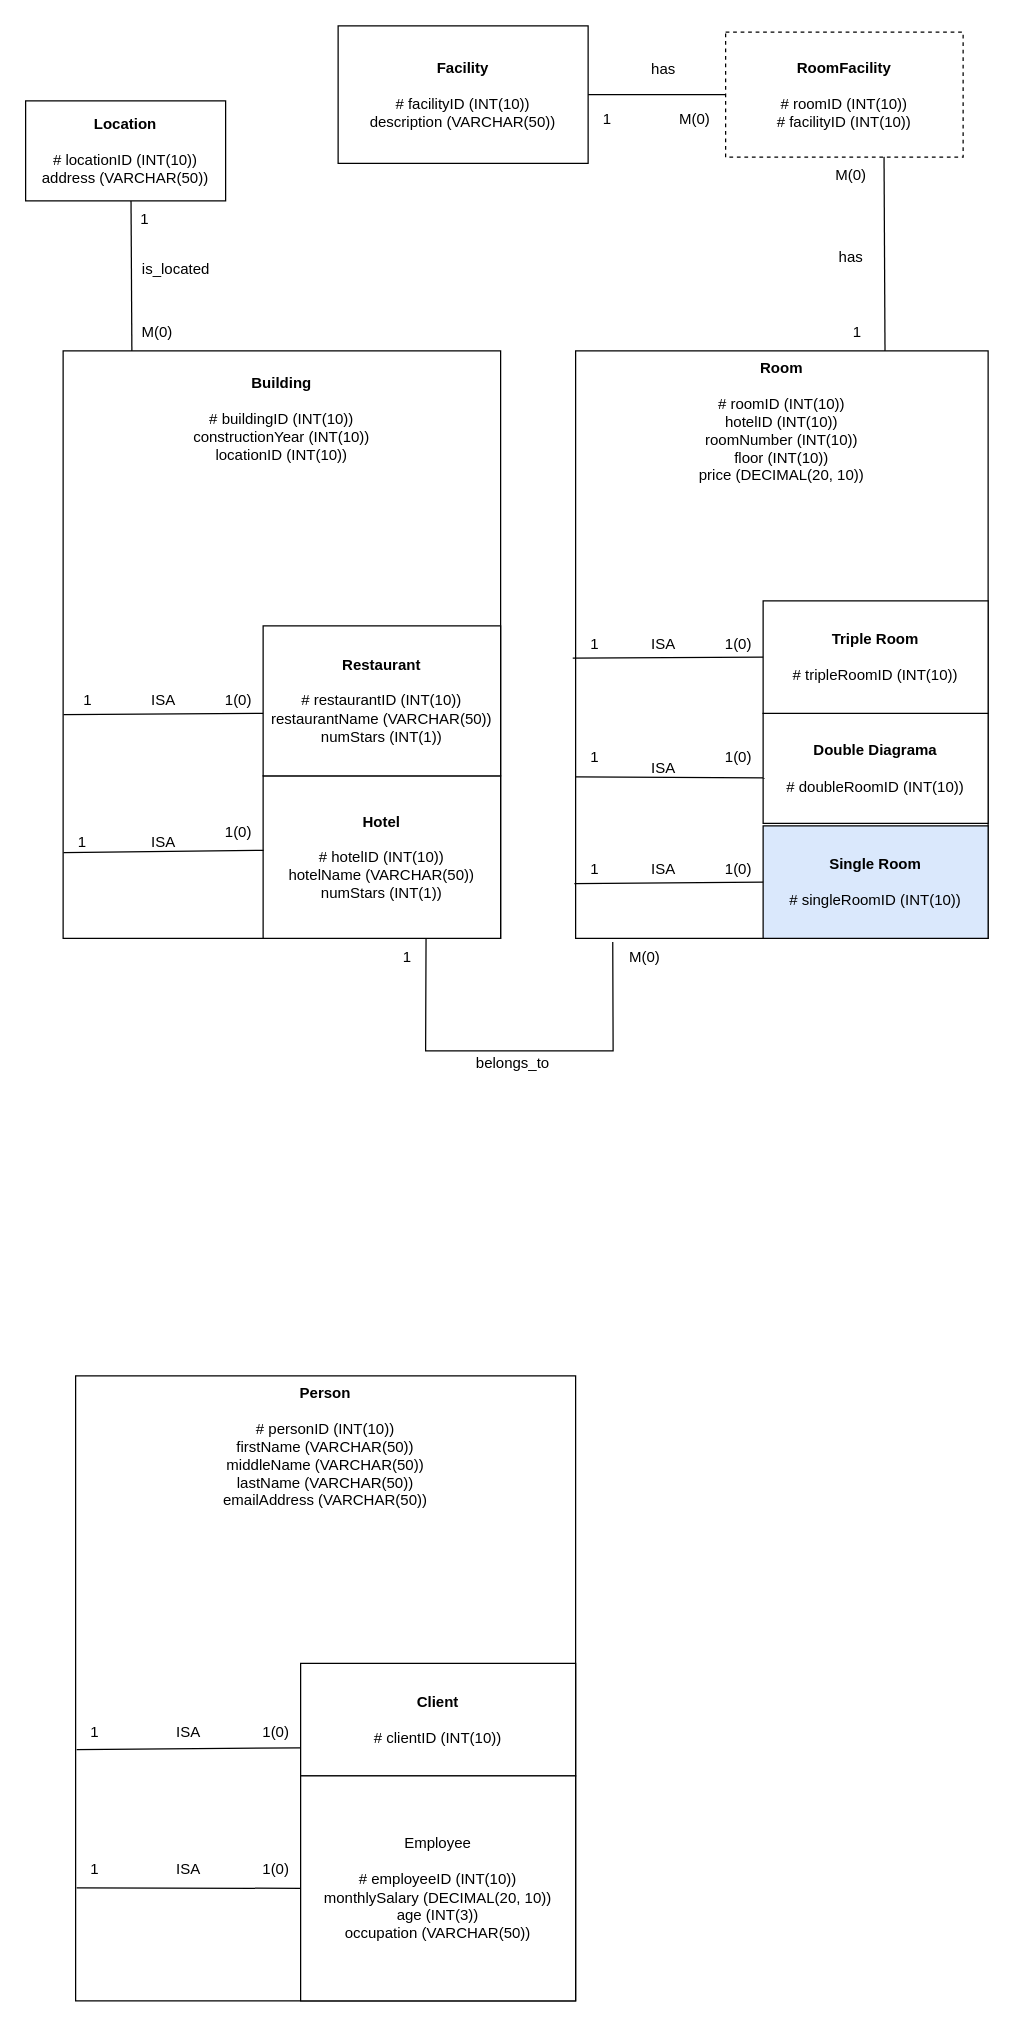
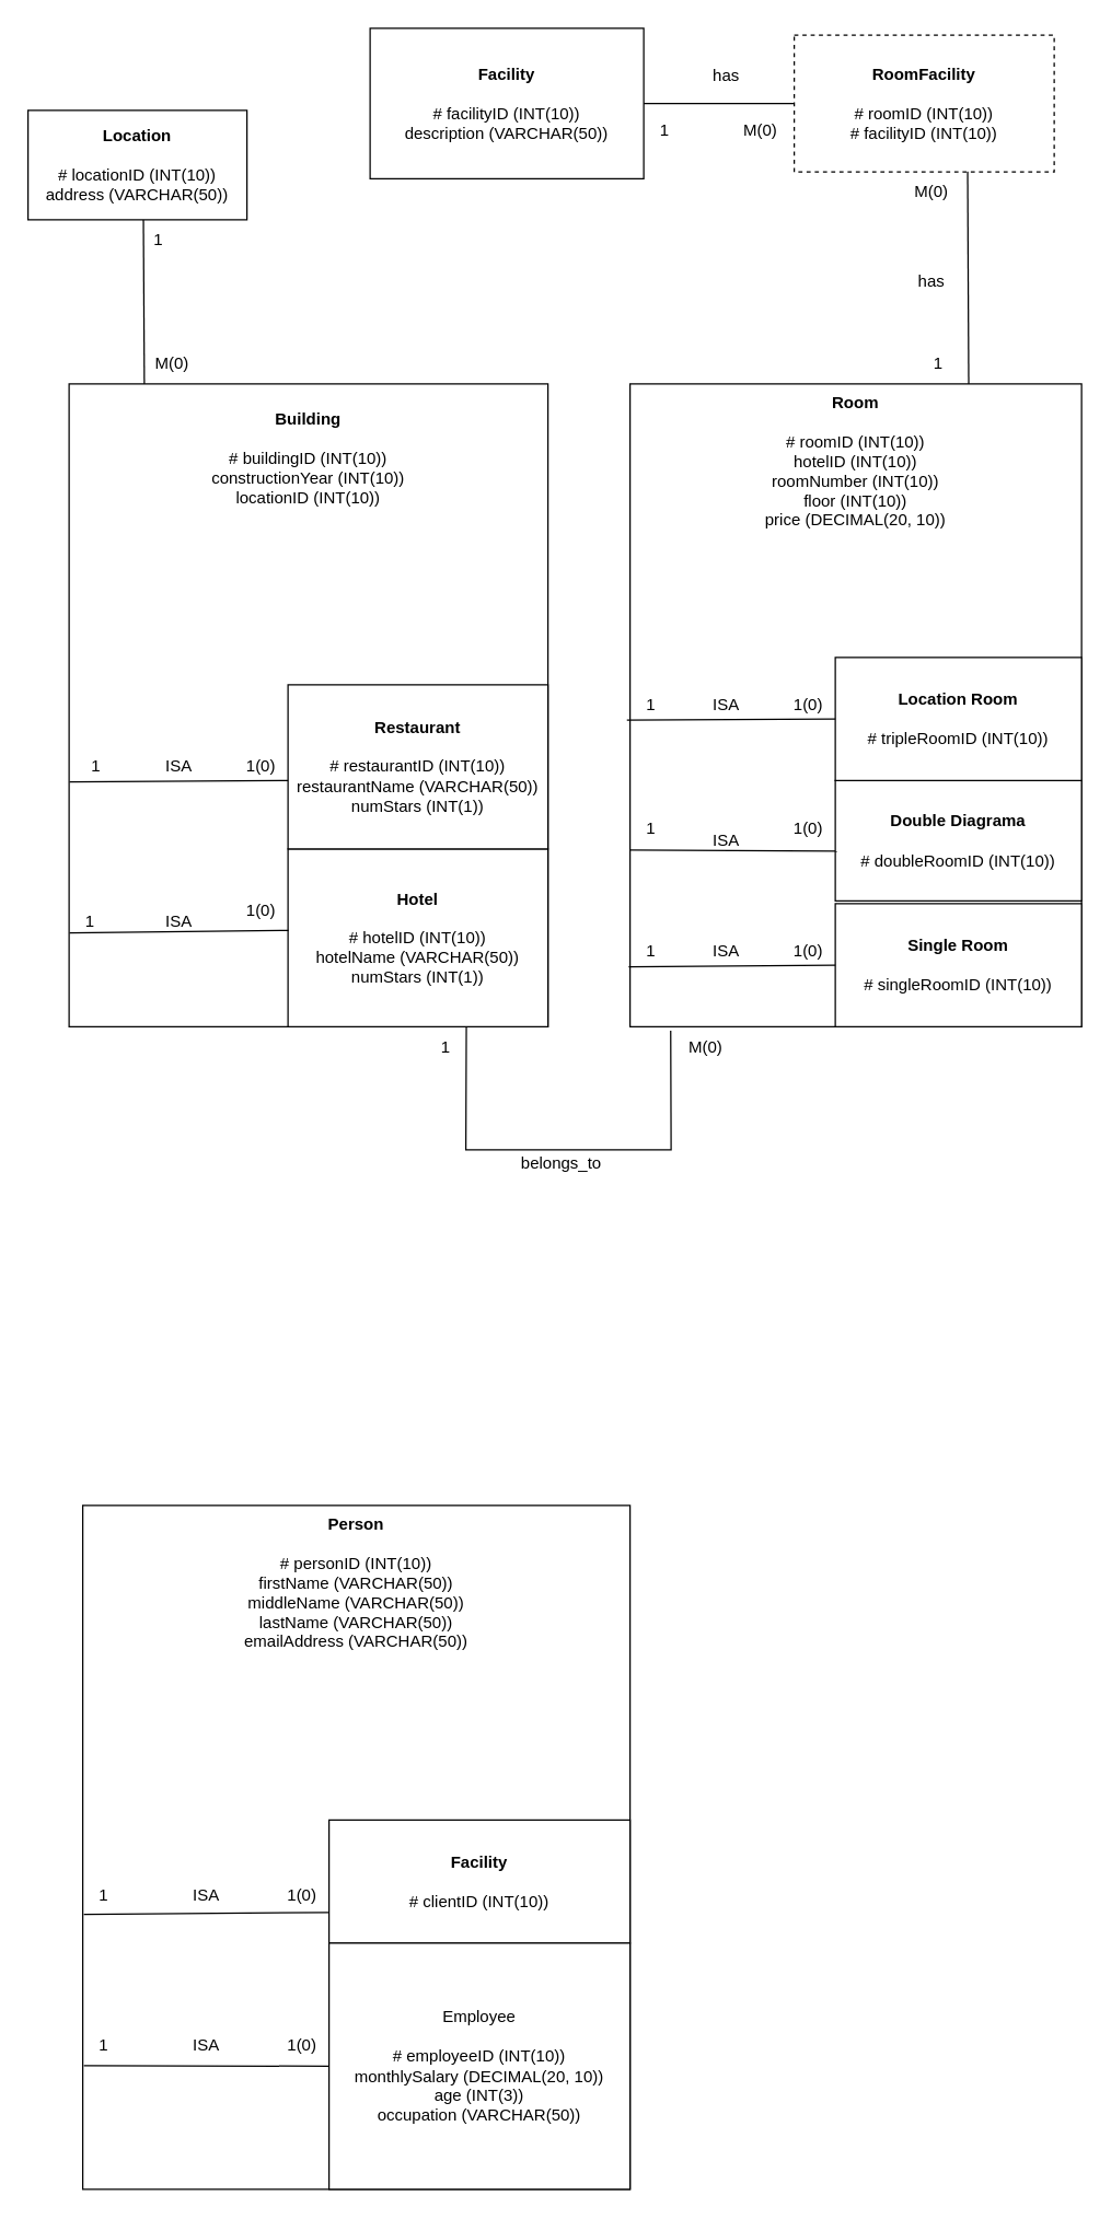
  <mxCell id="0" />
  <mxCell id="1" parent="0" />
  <mxCell id="2" value="&lt;b&gt;Location&lt;/b&gt;&lt;br&gt;&lt;br&gt;# locationID (INT(10))&lt;br&gt;address (VARCHAR(50))" style="rounded=0;whiteSpace=wrap;html=1;verticalAlign=middle;" parent="1" vertex="1"><mxGeometry x="20" y="80" width="160" height="80" as="geometry" /></mxCell>
  <mxCell id="3" value="&lt;b&gt;Facility&lt;/b&gt;&lt;br&gt;&lt;br&gt;# facilityID (INT(10))&lt;br&gt;description (VARCHAR(50))" style="rounded=0;whiteSpace=wrap;html=1;" parent="1" vertex="1"><mxGeometry x="270" y="20" width="200" height="110" as="geometry" /></mxCell>
  <mxCell id="4" value="&lt;p style=&quot;line-height: 120%;&quot;&gt;&lt;b&gt;Building&lt;/b&gt;&lt;br&gt;&lt;br&gt;# buildingID (INT(10))&lt;br&gt;constructionYear (INT(10))&lt;br&gt;locationID (INT(10))&lt;/p&gt;" style="rounded=0;whiteSpace=wrap;html=1;align=center;verticalAlign=top;" parent="1" vertex="1"><mxGeometry x="50" y="280" width="350" height="470" as="geometry" /></mxCell>
  <mxCell id="5" value="" style="endArrow=none;html=1;rounded=0;exitX=0.25;exitY=1;exitDx=0;exitDy=0;entryX=0.144;entryY=0.006;entryDx=0;entryDy=0;entryPerimeter=0;" parent="1" target="6" edge="1"><mxGeometry width="50" height="50" relative="1" as="geometry"><mxPoint x="105" y="280" as="sourcePoint" /><mxPoint x="101" y="160" as="targetPoint" /></mxGeometry></mxCell>
  <mxCell id="6" value="1" style="text;html=1;align=center;verticalAlign=middle;resizable=0;points=[];autosize=1;strokeColor=none;fillColor=none;" parent="1" vertex="1"><mxGeometry x="100" y="160" width="30" height="30" as="geometry" /></mxCell>
- <mxCell id="7" value="is_located" style="text;html=1;align=center;verticalAlign=middle;resizable=0;points=[];autosize=1;strokeColor=none;fillColor=none;" parent="1" vertex="1"><mxGeometry x="100" y="200" width="80" height="30" as="geometry" /></mxCell>
  <mxCell id="8" value="&lt;b&gt;Hotel&lt;/b&gt;&lt;br&gt;&lt;br&gt;# hotelID (INT(10))&lt;br&gt;hotelName (VARCHAR(50))&lt;br&gt;numStars (INT(1))" style="rounded=0;whiteSpace=wrap;html=1;" parent="1" vertex="1"><mxGeometry x="210" y="620" width="190" height="130" as="geometry" /></mxCell>
  <mxCell id="9" value="M(0)" style="text;html=1;align=center;verticalAlign=middle;resizable=0;points=[];autosize=1;strokeColor=none;fillColor=none;" parent="1" vertex="1"><mxGeometry x="100" y="250" width="50" height="30" as="geometry" /></mxCell>
  <mxCell id="10" value="&lt;b&gt;Restaurant&lt;/b&gt;&lt;br&gt;&lt;br&gt;# restaurantID (INT(10))&lt;br&gt;restaurantName (VARCHAR(50))&lt;br&gt;numStars (INT(1))" style="rounded=0;whiteSpace=wrap;html=1;" parent="1" vertex="1"><mxGeometry x="210" y="500" width="190" height="120" as="geometry" /></mxCell>
  <mxCell id="11" value="" style="endArrow=none;html=1;rounded=0;exitX=0.001;exitY=0.619;exitDx=0;exitDy=0;exitPerimeter=0;" parent="1" source="4" edge="1"><mxGeometry width="50" height="50" relative="1" as="geometry"><mxPoint x="300" y="620" as="sourcePoint" /><mxPoint x="210" y="570" as="targetPoint" /></mxGeometry></mxCell>
  <mxCell id="12" value="1" style="text;html=1;strokeColor=none;fillColor=none;align=center;verticalAlign=middle;whiteSpace=wrap;rounded=0;" parent="1" vertex="1"><mxGeometry x="40" y="545" width="60" height="30" as="geometry" /></mxCell>
  <mxCell id="13" value="1(0)" style="text;html=1;align=center;verticalAlign=middle;resizable=0;points=[];autosize=1;strokeColor=none;fillColor=none;" parent="1" vertex="1"><mxGeometry x="170" y="545" width="40" height="30" as="geometry" /></mxCell>
  <mxCell id="14" value="ISA" style="text;html=1;align=center;verticalAlign=middle;resizable=0;points=[];autosize=1;strokeColor=none;fillColor=none;" parent="1" vertex="1"><mxGeometry x="110" y="545" width="40" height="30" as="geometry" /></mxCell>
  <mxCell id="15" value="" style="endArrow=none;html=1;rounded=0;exitX=0.001;exitY=0.854;exitDx=0;exitDy=0;exitPerimeter=0;entryX=0.002;entryY=0.458;entryDx=0;entryDy=0;entryPerimeter=0;" parent="1" source="4" target="8" edge="1"><mxGeometry width="50" height="50" relative="1" as="geometry"><mxPoint x="300" y="630" as="sourcePoint" /><mxPoint x="350" y="580" as="targetPoint" /></mxGeometry></mxCell>
  <mxCell id="16" value="ISA" style="text;html=1;align=center;verticalAlign=middle;resizable=0;points=[];autosize=1;strokeColor=none;fillColor=none;" parent="1" vertex="1"><mxGeometry x="110" y="658" width="40" height="30" as="geometry" /></mxCell>
  <mxCell id="17" value="1" style="text;html=1;align=center;verticalAlign=middle;resizable=0;points=[];autosize=1;strokeColor=none;fillColor=none;" parent="1" vertex="1"><mxGeometry x="50" y="658" width="30" height="30" as="geometry" /></mxCell>
  <mxCell id="18" value="1(0)" style="text;html=1;align=center;verticalAlign=middle;resizable=0;points=[];autosize=1;strokeColor=none;fillColor=none;" parent="1" vertex="1"><mxGeometry x="170" y="650" width="40" height="30" as="geometry" /></mxCell>
  <mxCell id="19" value="&lt;b&gt;Room&lt;/b&gt;&lt;br&gt;&lt;br&gt;# roomID (INT(10))&lt;br&gt;hotelID (INT(10))&lt;br&gt;roomNumber (INT(10))&lt;br&gt;floor (INT(10))&lt;br&gt;price (DECIMAL(20, 10))" style="rounded=0;whiteSpace=wrap;html=1;verticalAlign=top;" parent="1" vertex="1"><mxGeometry x="460" y="280" width="330" height="470" as="geometry" /></mxCell>
  <mxCell id="20" value="" style="endArrow=none;html=1;rounded=0;entryX=0.09;entryY=1.006;entryDx=0;entryDy=0;entryPerimeter=0;exitX=0.686;exitY=0.997;exitDx=0;exitDy=0;exitPerimeter=0;" parent="1" source="8" target="19" edge="1"><mxGeometry width="50" height="50" relative="1" as="geometry"><mxPoint x="300" y="840" as="sourcePoint" /><mxPoint x="540" y="520" as="targetPoint" /><Array as="points"><mxPoint x="340" y="840" /><mxPoint x="490" y="840" /></Array></mxGeometry></mxCell>
  <mxCell id="21" value="belongs_to" style="text;html=1;strokeColor=none;fillColor=none;align=center;verticalAlign=middle;whiteSpace=wrap;rounded=0;" parent="1" vertex="1"><mxGeometry x="380" y="835" width="60" height="30" as="geometry" /></mxCell>
- <mxCell id="22" value="&lt;b&gt;Single Room&lt;/b&gt;&lt;br&gt;&lt;br&gt;# singleRoomID (INT(10))" style="rounded=0;whiteSpace=wrap;html=1;fillColor=#dae8fc;" parent="1" vertex="1"><mxGeometry x="610" y="660" width="180" height="90" as="geometry" /></mxCell>
+ <mxCell id="22" value="&lt;b&gt;Single Room&lt;/b&gt;&lt;br&gt;&lt;br&gt;# singleRoomID (INT(10))" style="rounded=0;whiteSpace=wrap;html=1;" parent="1" vertex="1"><mxGeometry x="610" y="660" width="180" height="90" as="geometry" /></mxCell>
  <mxCell id="23" value="&lt;b&gt;Double Diagrama&lt;/b&gt;&lt;br&gt;&lt;br&gt;# doubleRoomID (INT(10))" style="rounded=0;whiteSpace=wrap;html=1;" parent="1" vertex="1"><mxGeometry x="610" y="570" width="180" height="88" as="geometry" /></mxCell>
- <mxCell id="24" value="&lt;b&gt;Triple Room&lt;/b&gt;&lt;br&gt;&lt;br&gt;# tripleRoomID (INT(10))" style="rounded=0;whiteSpace=wrap;html=1;" parent="1" vertex="1"><mxGeometry x="610" y="480" width="180" height="90" as="geometry" /></mxCell>
+ <mxCell id="24" value="&lt;b&gt;Location Room&lt;/b&gt;&lt;br&gt;&lt;br&gt;# tripleRoomID (INT(10))" style="rounded=0;whiteSpace=wrap;html=1;" parent="1" vertex="1"><mxGeometry x="610" y="480" width="180" height="90" as="geometry" /></mxCell>
  <mxCell id="25" value="" style="endArrow=none;html=1;rounded=0;entryX=0;entryY=0.5;entryDx=0;entryDy=0;exitX=-0.007;exitY=0.523;exitDx=0;exitDy=0;exitPerimeter=0;" parent="1" source="19" target="24" edge="1"><mxGeometry width="50" height="50" relative="1" as="geometry"><mxPoint x="490" y="570" as="sourcePoint" /><mxPoint x="540" y="520" as="targetPoint" /></mxGeometry></mxCell>
  <mxCell id="26" value="" style="endArrow=none;html=1;rounded=0;entryX=0.008;entryY=0.587;entryDx=0;entryDy=0;entryPerimeter=0;exitX=-0.003;exitY=1.029;exitDx=0;exitDy=0;exitPerimeter=0;" parent="1" source="32" target="23" edge="1"><mxGeometry width="50" height="50" relative="1" as="geometry"><mxPoint x="490" y="570" as="sourcePoint" /><mxPoint x="540" y="520" as="targetPoint" /></mxGeometry></mxCell>
  <mxCell id="27" value="" style="endArrow=none;html=1;rounded=0;entryX=0;entryY=0.5;entryDx=0;entryDy=0;exitX=-0.003;exitY=0.907;exitDx=0;exitDy=0;exitPerimeter=0;" parent="1" source="19" target="22" edge="1"><mxGeometry width="50" height="50" relative="1" as="geometry"><mxPoint x="490" y="570" as="sourcePoint" /><mxPoint x="540" y="520" as="targetPoint" /></mxGeometry></mxCell>
  <mxCell id="28" value="ISA" style="text;html=1;align=center;verticalAlign=middle;resizable=0;points=[];autosize=1;strokeColor=none;fillColor=none;" parent="1" vertex="1"><mxGeometry x="510" y="500" width="40" height="30" as="geometry" /></mxCell>
  <mxCell id="29" value="ISA" style="text;html=1;align=center;verticalAlign=middle;resizable=0;points=[];autosize=1;strokeColor=none;fillColor=none;" parent="1" vertex="1"><mxGeometry x="510" y="599" width="40" height="30" as="geometry" /></mxCell>
  <mxCell id="30" value="ISA" style="text;html=1;align=center;verticalAlign=middle;resizable=0;points=[];autosize=1;strokeColor=none;fillColor=none;" parent="1" vertex="1"><mxGeometry x="510" y="680" width="40" height="30" as="geometry" /></mxCell>
  <mxCell id="31" value="1" style="text;html=1;align=center;verticalAlign=middle;resizable=0;points=[];autosize=1;strokeColor=none;fillColor=none;" parent="1" vertex="1"><mxGeometry x="460" y="500" width="30" height="30" as="geometry" /></mxCell>
  <mxCell id="32" value="1" style="text;html=1;align=center;verticalAlign=middle;resizable=0;points=[];autosize=1;strokeColor=none;fillColor=none;" parent="1" vertex="1"><mxGeometry x="460" y="590" width="30" height="30" as="geometry" /></mxCell>
  <mxCell id="33" value="1" style="text;html=1;align=center;verticalAlign=middle;resizable=0;points=[];autosize=1;strokeColor=none;fillColor=none;" parent="1" vertex="1"><mxGeometry x="460" y="680" width="30" height="30" as="geometry" /></mxCell>
  <mxCell id="34" value="1(0)" style="text;html=1;align=center;verticalAlign=middle;resizable=0;points=[];autosize=1;strokeColor=none;fillColor=none;" parent="1" vertex="1"><mxGeometry x="570" y="500" width="40" height="30" as="geometry" /></mxCell>
  <mxCell id="35" value="1(0)" style="text;html=1;align=center;verticalAlign=middle;resizable=0;points=[];autosize=1;strokeColor=none;fillColor=none;" parent="1" vertex="1"><mxGeometry x="570" y="590" width="40" height="30" as="geometry" /></mxCell>
  <mxCell id="36" value="1(0)" style="text;html=1;align=center;verticalAlign=middle;resizable=0;points=[];autosize=1;strokeColor=none;fillColor=none;" parent="1" vertex="1"><mxGeometry x="570" y="680" width="40" height="30" as="geometry" /></mxCell>
  <mxCell id="37" value="&lt;b&gt;Person&lt;/b&gt;&lt;br&gt;&lt;br&gt;# personID (INT(10))&lt;br&gt;firstName (VARCHAR(50))&lt;br&gt;middleName (VARCHAR(50))&lt;br&gt;lastName (VARCHAR(50))&lt;br&gt;emailAddress (VARCHAR(50))&lt;br&gt;" style="rounded=0;whiteSpace=wrap;html=1;verticalAlign=top;" parent="1" vertex="1"><mxGeometry x="60" y="1100" width="400" height="500" as="geometry" /></mxCell>
- <mxCell id="38" value="&lt;b&gt;Client&lt;/b&gt;&lt;br&gt;&lt;br&gt;# clientID (INT(10))" style="rounded=0;whiteSpace=wrap;html=1;" parent="1" vertex="1"><mxGeometry x="240" y="1330" width="220" height="90" as="geometry" /></mxCell>
+ <mxCell id="38" value="&lt;b&gt;Facility&lt;/b&gt;&lt;br&gt;&lt;br&gt;# clientID (INT(10))" style="rounded=0;whiteSpace=wrap;html=1;" parent="1" vertex="1"><mxGeometry x="240" y="1330" width="220" height="90" as="geometry" /></mxCell>
  <mxCell id="39" value="Employee&lt;br&gt;&lt;br&gt;# employeeID (INT(10))&lt;br&gt;monthlySalary (DECIMAL(20, 10))&lt;br&gt;age (INT(3))&lt;br&gt;occupation (VARCHAR(50))" style="rounded=0;whiteSpace=wrap;html=1;" parent="1" vertex="1"><mxGeometry x="240" y="1420" width="220" height="180" as="geometry" /></mxCell>
  <mxCell id="40" value="" style="endArrow=none;html=1;rounded=0;entryX=0;entryY=0.5;entryDx=0;entryDy=0;exitX=0.002;exitY=0.819;exitDx=0;exitDy=0;exitPerimeter=0;" parent="1" source="37" target="39" edge="1"><mxGeometry width="50" height="50" relative="1" as="geometry"><mxPoint x="340" y="1610" as="sourcePoint" /><mxPoint x="390" y="1560" as="targetPoint" /></mxGeometry></mxCell>
  <mxCell id="41" value="ISA" style="text;html=1;align=center;verticalAlign=middle;resizable=0;points=[];autosize=1;strokeColor=none;fillColor=none;" parent="1" vertex="1"><mxGeometry x="130" y="1480" width="40" height="30" as="geometry" /></mxCell>
  <mxCell id="42" value="ISA" style="text;html=1;align=center;verticalAlign=middle;resizable=0;points=[];autosize=1;strokeColor=none;fillColor=none;" parent="1" vertex="1"><mxGeometry x="130" y="1370" width="40" height="30" as="geometry" /></mxCell>
  <mxCell id="43" value="" style="endArrow=none;html=1;rounded=0;entryX=0;entryY=0.75;entryDx=0;entryDy=0;exitX=0.002;exitY=0.598;exitDx=0;exitDy=0;exitPerimeter=0;" parent="1" source="37" target="38" edge="1"><mxGeometry width="50" height="50" relative="1" as="geometry"><mxPoint x="340" y="1520" as="sourcePoint" /><mxPoint x="390" y="1470" as="targetPoint" /></mxGeometry></mxCell>
  <mxCell id="44" value="1(0)" style="text;html=1;align=center;verticalAlign=middle;resizable=0;points=[];autosize=1;strokeColor=none;fillColor=none;" parent="1" vertex="1"><mxGeometry x="200" y="1370" width="40" height="30" as="geometry" /></mxCell>
  <mxCell id="45" value="1(0)" style="text;html=1;align=center;verticalAlign=middle;resizable=0;points=[];autosize=1;strokeColor=none;fillColor=none;" parent="1" vertex="1"><mxGeometry x="200" y="1480" width="40" height="30" as="geometry" /></mxCell>
  <mxCell id="46" value="1" style="text;html=1;align=center;verticalAlign=middle;resizable=0;points=[];autosize=1;strokeColor=none;fillColor=none;" parent="1" vertex="1"><mxGeometry x="60" y="1370" width="30" height="30" as="geometry" /></mxCell>
  <mxCell id="47" value="1" style="text;html=1;align=center;verticalAlign=middle;resizable=0;points=[];autosize=1;strokeColor=none;fillColor=none;" parent="1" vertex="1"><mxGeometry x="60" y="1480" width="30" height="30" as="geometry" /></mxCell>
  <mxCell id="48" value="1" style="text;html=1;align=center;verticalAlign=middle;resizable=0;points=[];autosize=1;strokeColor=none;fillColor=none;" vertex="1" parent="1"><mxGeometry x="310" y="750" width="30" height="30" as="geometry" /></mxCell>
  <mxCell id="49" value="M(0)" style="text;html=1;align=center;verticalAlign=middle;resizable=0;points=[];autosize=1;strokeColor=none;fillColor=none;" vertex="1" parent="1"><mxGeometry x="490" y="750" width="50" height="30" as="geometry" /></mxCell>
  <mxCell id="50" value="" style="endArrow=none;html=1;rounded=0;entryX=1;entryY=0.5;entryDx=0;entryDy=0;" edge="1" parent="1" target="3"><mxGeometry width="50" height="50" relative="1" as="geometry"><mxPoint x="580" y="75" as="sourcePoint" /><mxPoint x="620" y="240" as="targetPoint" /></mxGeometry></mxCell>
  <mxCell id="51" value="&lt;b&gt;RoomFacility&lt;/b&gt;&lt;br&gt;&lt;br&gt;# roomID (INT(10))&lt;br&gt;# facilityID (INT(10))" style="rounded=0;whiteSpace=wrap;html=1;strokeColor=default;dashed=1;" vertex="1" parent="1"><mxGeometry x="580" y="25" width="190" height="100" as="geometry" /></mxCell>
  <mxCell id="52" value="" style="endArrow=none;html=1;rounded=0;exitX=0.75;exitY=0;exitDx=0;exitDy=0;entryX=0.667;entryY=0.998;entryDx=0;entryDy=0;entryPerimeter=0;" edge="1" parent="1" source="19" target="51"><mxGeometry width="50" height="50" relative="1" as="geometry"><mxPoint x="570" y="210" as="sourcePoint" /><mxPoint x="620" y="160" as="targetPoint" /></mxGeometry></mxCell>
  <mxCell id="53" value="has" style="text;html=1;align=center;verticalAlign=middle;resizable=0;points=[];autosize=1;strokeColor=none;fillColor=none;" vertex="1" parent="1"><mxGeometry x="660" y="190" width="40" height="30" as="geometry" /></mxCell>
  <mxCell id="54" value="has" style="text;html=1;align=center;verticalAlign=middle;resizable=0;points=[];autosize=1;strokeColor=none;fillColor=none;" vertex="1" parent="1"><mxGeometry x="510" y="40" width="40" height="30" as="geometry" /></mxCell>
  <mxCell id="55" value="M(0)" style="text;html=1;align=center;verticalAlign=middle;resizable=0;points=[];autosize=1;strokeColor=none;fillColor=none;" vertex="1" parent="1"><mxGeometry x="530" y="80" width="50" height="30" as="geometry" /></mxCell>
  <mxCell id="56" value="1" style="text;html=1;align=center;verticalAlign=middle;resizable=0;points=[];autosize=1;strokeColor=none;fillColor=none;" vertex="1" parent="1"><mxGeometry x="470" y="80" width="30" height="30" as="geometry" /></mxCell>
  <mxCell id="57" value="1" style="text;html=1;align=center;verticalAlign=middle;resizable=0;points=[];autosize=1;strokeColor=none;fillColor=none;" vertex="1" parent="1"><mxGeometry x="670" y="250" width="30" height="30" as="geometry" /></mxCell>
  <mxCell id="58" value="M(0)" style="text;html=1;align=center;verticalAlign=middle;resizable=0;points=[];autosize=1;strokeColor=none;fillColor=none;" vertex="1" parent="1"><mxGeometry x="655" y="125" width="50" height="30" as="geometry" /></mxCell>
